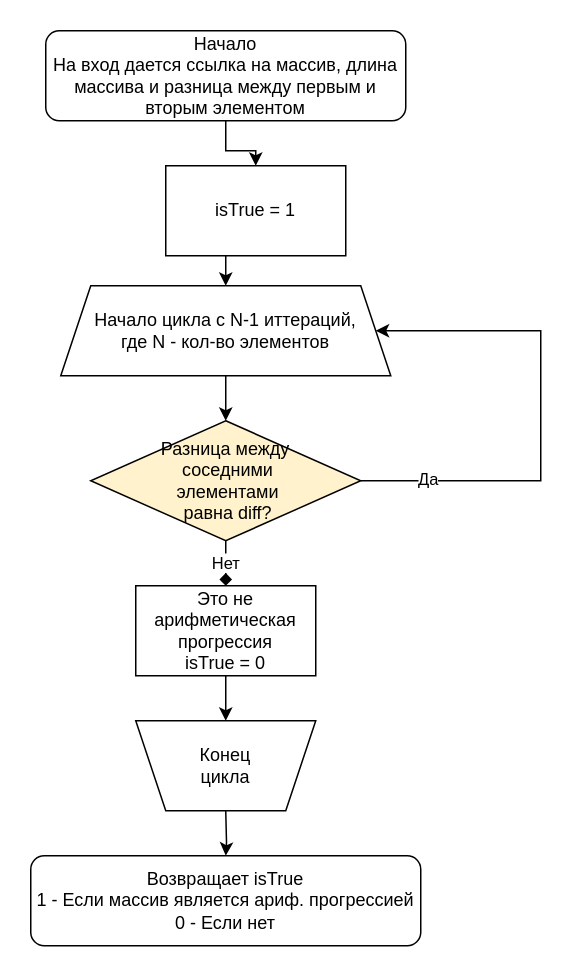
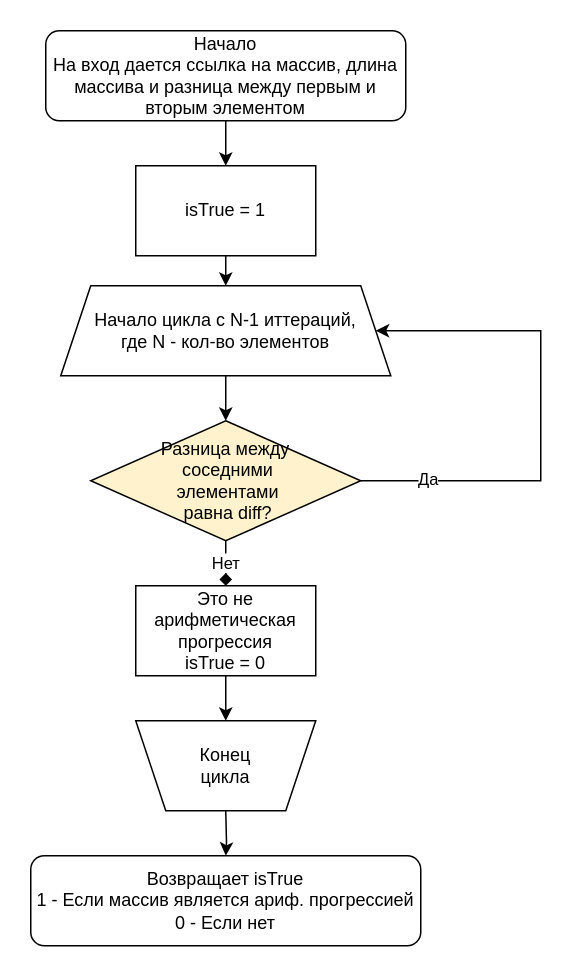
  <mxCell id="0" />
  <mxCell id="1" parent="0" />
  <mxCell id="2" value="" style="shape=trapezoid;perimeter=trapezoidPerimeter;whiteSpace=wrap;html=1;fixedSize=1;rotation=-180;" vertex="1" parent="1"><mxGeometry x="90" y="480" width="120" height="60" as="geometry" /></mxCell>
  <mxCell id="3" value="" style="edgeStyle=orthogonalEdgeStyle;rounded=0;orthogonalLoop=1;jettySize=auto;html=1;" edge="1" parent="1" source="4" target="8"><mxGeometry relative="1" as="geometry" /></mxCell>
  <mxCell id="4" value="Начало цикла с N-1 иттераций, &lt;br&gt;где N - кол-во элементов" style="shape=trapezoid;perimeter=trapezoidPerimeter;whiteSpace=wrap;html=1;fixedSize=1;" vertex="1" parent="1"><mxGeometry x="40" y="190" width="220" height="60" as="geometry" /></mxCell>
  <mxCell id="5" value="Нет" style="edgeStyle=orthogonalEdgeStyle;rounded=0;orthogonalLoop=1;jettySize=auto;html=1;endArrow=diamond;" edge="1" parent="1" source="8" target="10"><mxGeometry relative="1" as="geometry" /></mxCell>
  <mxCell id="6" style="edgeStyle=orthogonalEdgeStyle;rounded=0;orthogonalLoop=1;jettySize=auto;html=1;entryX=1;entryY=0.5;entryDx=0;entryDy=0;" edge="1" parent="1" source="8" target="4"><mxGeometry relative="1" as="geometry"><Array as="points"><mxPoint x="360" y="320" /><mxPoint x="360" y="220" /></Array></mxGeometry></mxCell>
  <mxCell id="7" value="Да" style="edgeLabel;html=1;align=center;verticalAlign=middle;resizable=0;points=[];" vertex="1" connectable="0" parent="6"><mxGeometry x="-0.733" y="2" relative="1" as="geometry"><mxPoint as="offset" /></mxGeometry></mxCell>
  <mxCell id="8" value="Разница между&lt;br&gt;&amp;nbsp;соседними&lt;br&gt;&amp;nbsp;элементами&lt;br&gt;&amp;nbsp;равна diff?" style="rhombus;whiteSpace=wrap;html=1;fillColor=#fff2cc;" vertex="1" parent="1"><mxGeometry x="60" y="280" width="180" height="80" as="geometry" /></mxCell>
  <mxCell id="9" value="" style="edgeStyle=orthogonalEdgeStyle;rounded=0;orthogonalLoop=1;jettySize=auto;html=1;entryX=0.5;entryY=1;entryDx=0;entryDy=0;" edge="1" parent="1" source="10"><mxGeometry relative="1" as="geometry"><mxPoint x="150" y="480" as="targetPoint" /></mxGeometry></mxCell>
  <mxCell id="10" value="Это не арифметическая прогрессия&lt;br&gt;isTrue = 0" style="rounded=0;whiteSpace=wrap;html=1;" vertex="1" parent="1"><mxGeometry x="90" y="390" width="120" height="60" as="geometry" /></mxCell>
  <mxCell id="11" value="" style="edgeStyle=orthogonalEdgeStyle;rounded=0;orthogonalLoop=1;jettySize=auto;html=1;" edge="1" parent="1" target="15"><mxGeometry relative="1" as="geometry"><mxPoint x="150" y="540" as="sourcePoint" /></mxGeometry></mxCell>
  <mxCell id="12" value="Конец цикла" style="text;html=1;strokeColor=none;fillColor=none;align=center;verticalAlign=middle;whiteSpace=wrap;rounded=0;" vertex="1" parent="1"><mxGeometry x="130" y="500" width="40" height="20" as="geometry" /></mxCell>
  <mxCell id="13" value="" style="edgeStyle=orthogonalEdgeStyle;rounded=0;orthogonalLoop=1;jettySize=auto;html=1;" edge="1" parent="1" source="14" target="17"><mxGeometry relative="1" as="geometry" /></mxCell>
  <mxCell id="14" value="Начало&lt;br&gt;На вход дается ссылка на массив, длина массива и разница между первым и вторым элементом" style="rounded=1;whiteSpace=wrap;html=1;" vertex="1" parent="1"><mxGeometry x="30" y="20" width="240" height="60" as="geometry" /></mxCell>
  <mxCell id="15" value="Возвращает isTrue&lt;br&gt;1 - Если массив является ариф. прогрессией&lt;br&gt;0 - Если нет" style="rounded=1;whiteSpace=wrap;html=1;" vertex="1" parent="1"><mxGeometry x="20" y="570" width="260" height="60" as="geometry" /></mxCell>
  <mxCell id="16" value="" style="edgeStyle=orthogonalEdgeStyle;rounded=0;orthogonalLoop=1;jettySize=auto;html=1;" edge="1" parent="1" source="17"><mxGeometry relative="1" as="geometry"><mxPoint x="150" y="190" as="targetPoint" /><Array as="points"><mxPoint x="150" y="190" /><mxPoint x="150" y="190" /></Array></mxGeometry></mxCell>
- <mxCell id="17" value="isTrue = 1" style="rounded=0;whiteSpace=wrap;html=1;" vertex="1" parent="1"><mxGeometry x="110" y="110" width="120" height="60" as="geometry" /></mxCell>
+ <mxCell id="17" value="isTrue = 1" style="rounded=0;whiteSpace=wrap;html=1;" vertex="1" parent="1"><mxGeometry x="90" y="110" width="120" height="60" as="geometry" /></mxCell>
